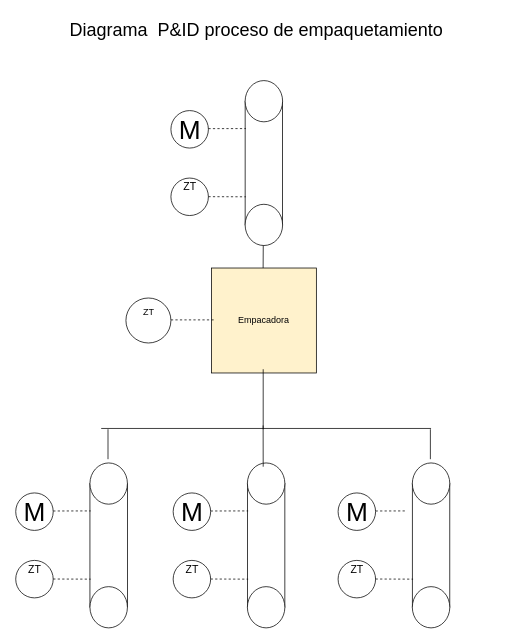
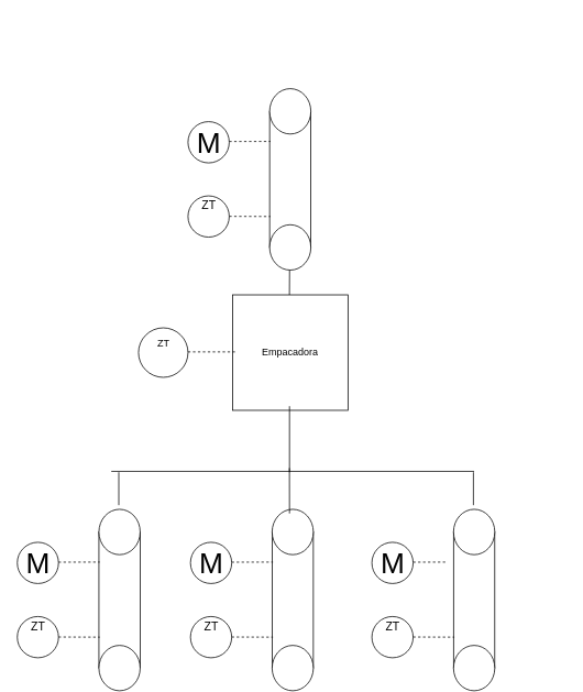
  <mxCell id="0" />
  <mxCell id="1" parent="0" />
- <mxCell id="2" value="Empacadora" style="whiteSpace=wrap;html=1;aspect=fixed;fillColor=#fff2cc;" vertex="1" parent="1"><mxGeometry x="281" y="357" width="140" height="140" as="geometry" /></mxCell>
+ <mxCell id="2" value="Empacadora" style="whiteSpace=wrap;html=1;aspect=fixed;" vertex="1" parent="1"><mxGeometry x="281" y="357" width="140" height="140" as="geometry" /></mxCell>
  <mxCell id="3" value="" style="verticalLabelPosition=bottom;outlineConnect=0;align=center;dashed=0;html=1;verticalAlign=top;shape=mxgraph.pid.misc.conveyor_(belt);rotation=-90;" vertex="1" parent="1"><mxGeometry x="241" y="192" width="220" height="50" as="geometry" /></mxCell>
  <mxCell id="4" value="M" style="verticalLabelPosition=middle;shadow=0;dashed=0;align=center;html=1;verticalAlign=middle;strokeWidth=1;shape=ellipse;aspect=fixed;fontSize=35;" vertex="1" parent="1"><mxGeometry x="227" y="147" width="50" height="50" as="geometry" /></mxCell>
  <mxCell id="5" value="&lt;table cellpadding=&quot;4&quot; cellspacing=&quot;0&quot; border=&quot;0&quot; style=&quot;width: 100%; height: 100%;&quot;&gt;&lt;tbody&gt;&lt;tr&gt;&lt;td&gt;&lt;font style=&quot;font-size: 14px;&quot;&gt;ZT&lt;/font&gt;&lt;/td&gt;&lt;/tr&gt;&lt;tr&gt;&lt;td&gt;&lt;font size=&quot;3&quot;&gt;&lt;br&gt;&lt;/font&gt;&lt;/td&gt;&lt;/tr&gt;&lt;/tbody&gt;&lt;/table&gt; " style="html=1;outlineConnect=0;align=center;dashed=0;aspect=fixed;shape=mxgraph.pid2inst.discInst;mounting=field" vertex="1" parent="1"><mxGeometry x="227" y="237" width="50" height="50" as="geometry" /></mxCell>
  <mxCell id="6" value="" style="endArrow=none;dashed=1;html=1;rounded=0;" edge="1" parent="1"><mxGeometry width="50" height="50" relative="1" as="geometry"><mxPoint x="277" y="171.09" as="sourcePoint" /><mxPoint x="327" y="171" as="targetPoint" /></mxGeometry></mxCell>
  <mxCell id="7" value="" style="endArrow=none;dashed=1;html=1;rounded=0;" edge="1" parent="1"><mxGeometry width="50" height="50" relative="1" as="geometry"><mxPoint x="277" y="261.83" as="sourcePoint" /><mxPoint x="327" y="262" as="targetPoint" /></mxGeometry></mxCell>
  <mxCell id="8" value="" style="endArrow=none;html=1;rounded=0;" edge="1" parent="1"><mxGeometry width="50" height="50" relative="1" as="geometry"><mxPoint x="350" y="357" as="sourcePoint" /><mxPoint x="350.17" y="327" as="targetPoint" /></mxGeometry></mxCell>
  <mxCell id="9" value="&lt;table cellpadding=&quot;4&quot; cellspacing=&quot;0&quot; border=&quot;0&quot; style=&quot;font-size:1em;width:100%;height:100%;&quot;&gt;&lt;tbody&gt;&lt;tr&gt;&lt;td&gt;ZT&lt;/td&gt;&lt;/tr&gt;&lt;tr&gt;&lt;td&gt;&lt;br&gt;&lt;/td&gt;&lt;/tr&gt;&lt;/tbody&gt;&lt;/table&gt; " style="html=1;outlineConnect=0;align=center;dashed=0;aspect=fixed;shape=mxgraph.pid2inst.discInst;mounting=field" vertex="1" parent="1"><mxGeometry x="167" y="397" width="60" height="60" as="geometry" /></mxCell>
  <mxCell id="10" value="" style="endArrow=none;dashed=1;html=1;rounded=0;" edge="1" parent="1"><mxGeometry width="50" height="50" relative="1" as="geometry"><mxPoint x="227" y="426.17" as="sourcePoint" /><mxPoint x="287" y="426.17" as="targetPoint" /></mxGeometry></mxCell>
- <mxCell id="11" value="&lt;span style=&quot;font-size: 24px;&quot;&gt;Diagrama&amp;nbsp; P&amp;amp;ID proceso de empaquetamiento&amp;nbsp;&lt;/span&gt;" style="text;html=1;align=center;verticalAlign=middle;resizable=0;points=[];autosize=1;strokeColor=none;fillColor=none;" vertex="1" parent="1"><mxGeometry x="79" y="20" width="530" height="40" as="geometry" /></mxCell>
  <mxCell id="12" value="" style="verticalLabelPosition=bottom;outlineConnect=0;align=center;dashed=0;html=1;verticalAlign=top;shape=mxgraph.pid.misc.conveyor_(belt);rotation=-90;" vertex="1" parent="1"><mxGeometry x="34" y="702" width="220" height="50" as="geometry" /></mxCell>
  <mxCell id="13" value="M" style="verticalLabelPosition=middle;shadow=0;dashed=0;align=center;html=1;verticalAlign=middle;strokeWidth=1;shape=ellipse;aspect=fixed;fontSize=35;" vertex="1" parent="1"><mxGeometry x="20" y="657" width="50" height="50" as="geometry" /></mxCell>
  <mxCell id="14" value="&lt;table cellpadding=&quot;4&quot; cellspacing=&quot;0&quot; border=&quot;0&quot; style=&quot;width: 100%; height: 100%;&quot;&gt;&lt;tbody&gt;&lt;tr&gt;&lt;td&gt;&lt;font style=&quot;font-size: 14px;&quot;&gt;ZT&lt;/font&gt;&lt;/td&gt;&lt;/tr&gt;&lt;tr&gt;&lt;td&gt;&lt;font size=&quot;3&quot;&gt;&lt;br&gt;&lt;/font&gt;&lt;/td&gt;&lt;/tr&gt;&lt;/tbody&gt;&lt;/table&gt; " style="html=1;outlineConnect=0;align=center;dashed=0;aspect=fixed;shape=mxgraph.pid2inst.discInst;mounting=field" vertex="1" parent="1"><mxGeometry x="20" y="747" width="50" height="50" as="geometry" /></mxCell>
  <mxCell id="15" value="" style="endArrow=none;dashed=1;html=1;rounded=0;" edge="1" parent="1"><mxGeometry width="50" height="50" relative="1" as="geometry"><mxPoint x="70" y="681.09" as="sourcePoint" /><mxPoint x="120" y="681" as="targetPoint" /></mxGeometry></mxCell>
  <mxCell id="16" value="" style="endArrow=none;dashed=1;html=1;rounded=0;" edge="1" parent="1"><mxGeometry width="50" height="50" relative="1" as="geometry"><mxPoint x="70" y="771.83" as="sourcePoint" /><mxPoint x="120" y="772" as="targetPoint" /></mxGeometry></mxCell>
  <mxCell id="17" value="" style="verticalLabelPosition=bottom;outlineConnect=0;align=center;dashed=0;html=1;verticalAlign=top;shape=mxgraph.pid.misc.conveyor_(belt);rotation=-90;" vertex="1" parent="1"><mxGeometry x="244" y="702" width="220" height="50" as="geometry" /></mxCell>
  <mxCell id="18" value="M" style="verticalLabelPosition=middle;shadow=0;dashed=0;align=center;html=1;verticalAlign=middle;strokeWidth=1;shape=ellipse;aspect=fixed;fontSize=35;" vertex="1" parent="1"><mxGeometry x="230" y="657" width="50" height="50" as="geometry" /></mxCell>
  <mxCell id="19" value="&lt;table cellpadding=&quot;4&quot; cellspacing=&quot;0&quot; border=&quot;0&quot; style=&quot;width: 100%; height: 100%;&quot;&gt;&lt;tbody&gt;&lt;tr&gt;&lt;td&gt;&lt;font style=&quot;font-size: 14px;&quot;&gt;ZT&lt;/font&gt;&lt;/td&gt;&lt;/tr&gt;&lt;tr&gt;&lt;td&gt;&lt;font size=&quot;3&quot;&gt;&lt;br&gt;&lt;/font&gt;&lt;/td&gt;&lt;/tr&gt;&lt;/tbody&gt;&lt;/table&gt; " style="html=1;outlineConnect=0;align=center;dashed=0;aspect=fixed;shape=mxgraph.pid2inst.discInst;mounting=field" vertex="1" parent="1"><mxGeometry x="230" y="747" width="50" height="50" as="geometry" /></mxCell>
  <mxCell id="20" value="" style="endArrow=none;dashed=1;html=1;rounded=0;" edge="1" parent="1"><mxGeometry width="50" height="50" relative="1" as="geometry"><mxPoint x="280" y="681.09" as="sourcePoint" /><mxPoint x="330" y="681" as="targetPoint" /></mxGeometry></mxCell>
  <mxCell id="21" value="" style="endArrow=none;dashed=1;html=1;rounded=0;" edge="1" parent="1"><mxGeometry width="50" height="50" relative="1" as="geometry"><mxPoint x="280" y="771.83" as="sourcePoint" /><mxPoint x="330" y="772" as="targetPoint" /></mxGeometry></mxCell>
  <mxCell id="22" value="" style="verticalLabelPosition=bottom;outlineConnect=0;align=center;dashed=0;html=1;verticalAlign=top;shape=mxgraph.pid.misc.conveyor_(belt);rotation=-90;" vertex="1" parent="1"><mxGeometry x="464" y="702" width="220" height="50" as="geometry" /></mxCell>
  <mxCell id="23" value="M" style="verticalLabelPosition=middle;shadow=0;dashed=0;align=center;html=1;verticalAlign=middle;strokeWidth=1;shape=ellipse;aspect=fixed;fontSize=35;" vertex="1" parent="1"><mxGeometry x="450" y="657" width="50" height="50" as="geometry" /></mxCell>
  <mxCell id="24" value="&lt;table cellpadding=&quot;4&quot; cellspacing=&quot;0&quot; border=&quot;0&quot; style=&quot;width: 100%; height: 100%;&quot;&gt;&lt;tbody&gt;&lt;tr&gt;&lt;td&gt;&lt;font style=&quot;font-size: 14px;&quot;&gt;ZT&lt;/font&gt;&lt;/td&gt;&lt;/tr&gt;&lt;tr&gt;&lt;td&gt;&lt;font size=&quot;3&quot;&gt;&lt;br&gt;&lt;/font&gt;&lt;/td&gt;&lt;/tr&gt;&lt;/tbody&gt;&lt;/table&gt; " style="html=1;outlineConnect=0;align=center;dashed=0;aspect=fixed;shape=mxgraph.pid2inst.discInst;mounting=field" vertex="1" parent="1"><mxGeometry x="450" y="747" width="50" height="50" as="geometry" /></mxCell>
  <mxCell id="25" value="" style="endArrow=none;dashed=1;html=1;rounded=0;" edge="1" parent="1"><mxGeometry width="50" height="50" relative="1" as="geometry"><mxPoint x="500" y="681.09" as="sourcePoint" /><mxPoint x="540" y="681" as="targetPoint" /></mxGeometry></mxCell>
  <mxCell id="26" value="" style="endArrow=none;dashed=1;html=1;rounded=0;" edge="1" parent="1"><mxGeometry width="50" height="50" relative="1" as="geometry"><mxPoint x="500" y="771.83" as="sourcePoint" /><mxPoint x="550" y="772" as="targetPoint" /></mxGeometry></mxCell>
  <mxCell id="27" value="" style="endArrow=none;html=1;rounded=0;" edge="1" parent="1"><mxGeometry width="50" height="50" relative="1" as="geometry"><mxPoint x="134" y="571" as="sourcePoint" /><mxPoint x="574" y="571" as="targetPoint" /></mxGeometry></mxCell>
  <mxCell id="28" value="" style="endArrow=none;html=1;rounded=0;" edge="1" parent="1"><mxGeometry width="50" height="50" relative="1" as="geometry"><mxPoint x="350.09" y="572" as="sourcePoint" /><mxPoint x="350.09" y="492" as="targetPoint" /></mxGeometry></mxCell>
  <mxCell id="29" value="" style="endArrow=none;html=1;rounded=0;" edge="1" parent="1"><mxGeometry width="50" height="50" relative="1" as="geometry"><mxPoint x="143.09" y="612" as="sourcePoint" /><mxPoint x="143.09" y="572" as="targetPoint" /></mxGeometry></mxCell>
  <mxCell id="30" value="" style="endArrow=none;html=1;rounded=0;" edge="1" parent="1"><mxGeometry width="50" height="50" relative="1" as="geometry"><mxPoint x="350.09" y="622" as="sourcePoint" /><mxPoint x="350" y="567" as="targetPoint" /></mxGeometry></mxCell>
  <mxCell id="31" value="" style="endArrow=none;html=1;rounded=0;" edge="1" parent="1"><mxGeometry width="50" height="50" relative="1" as="geometry"><mxPoint x="573.09" y="612" as="sourcePoint" /><mxPoint x="573.09" y="572" as="targetPoint" /></mxGeometry></mxCell>
